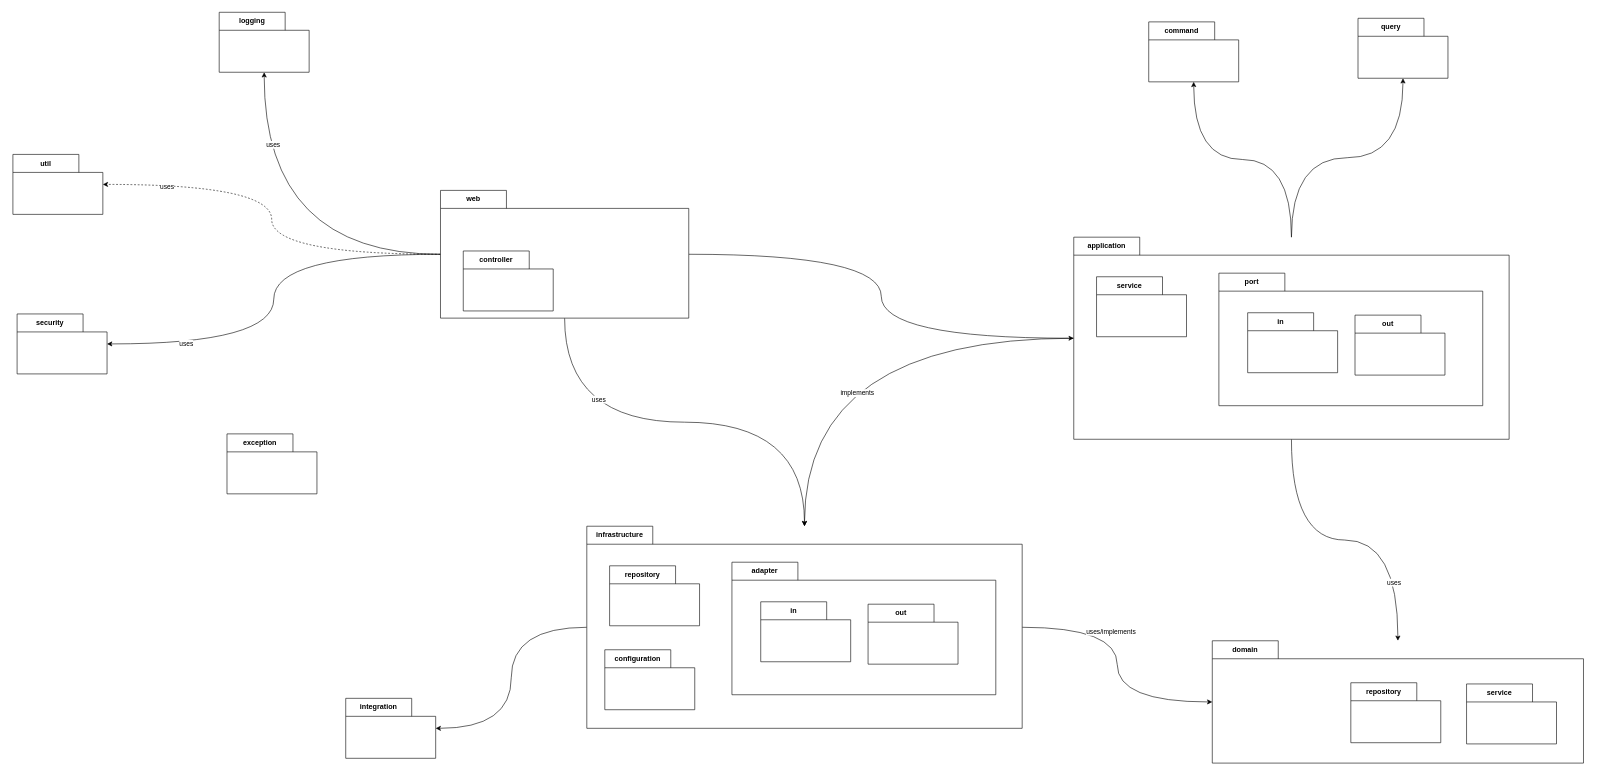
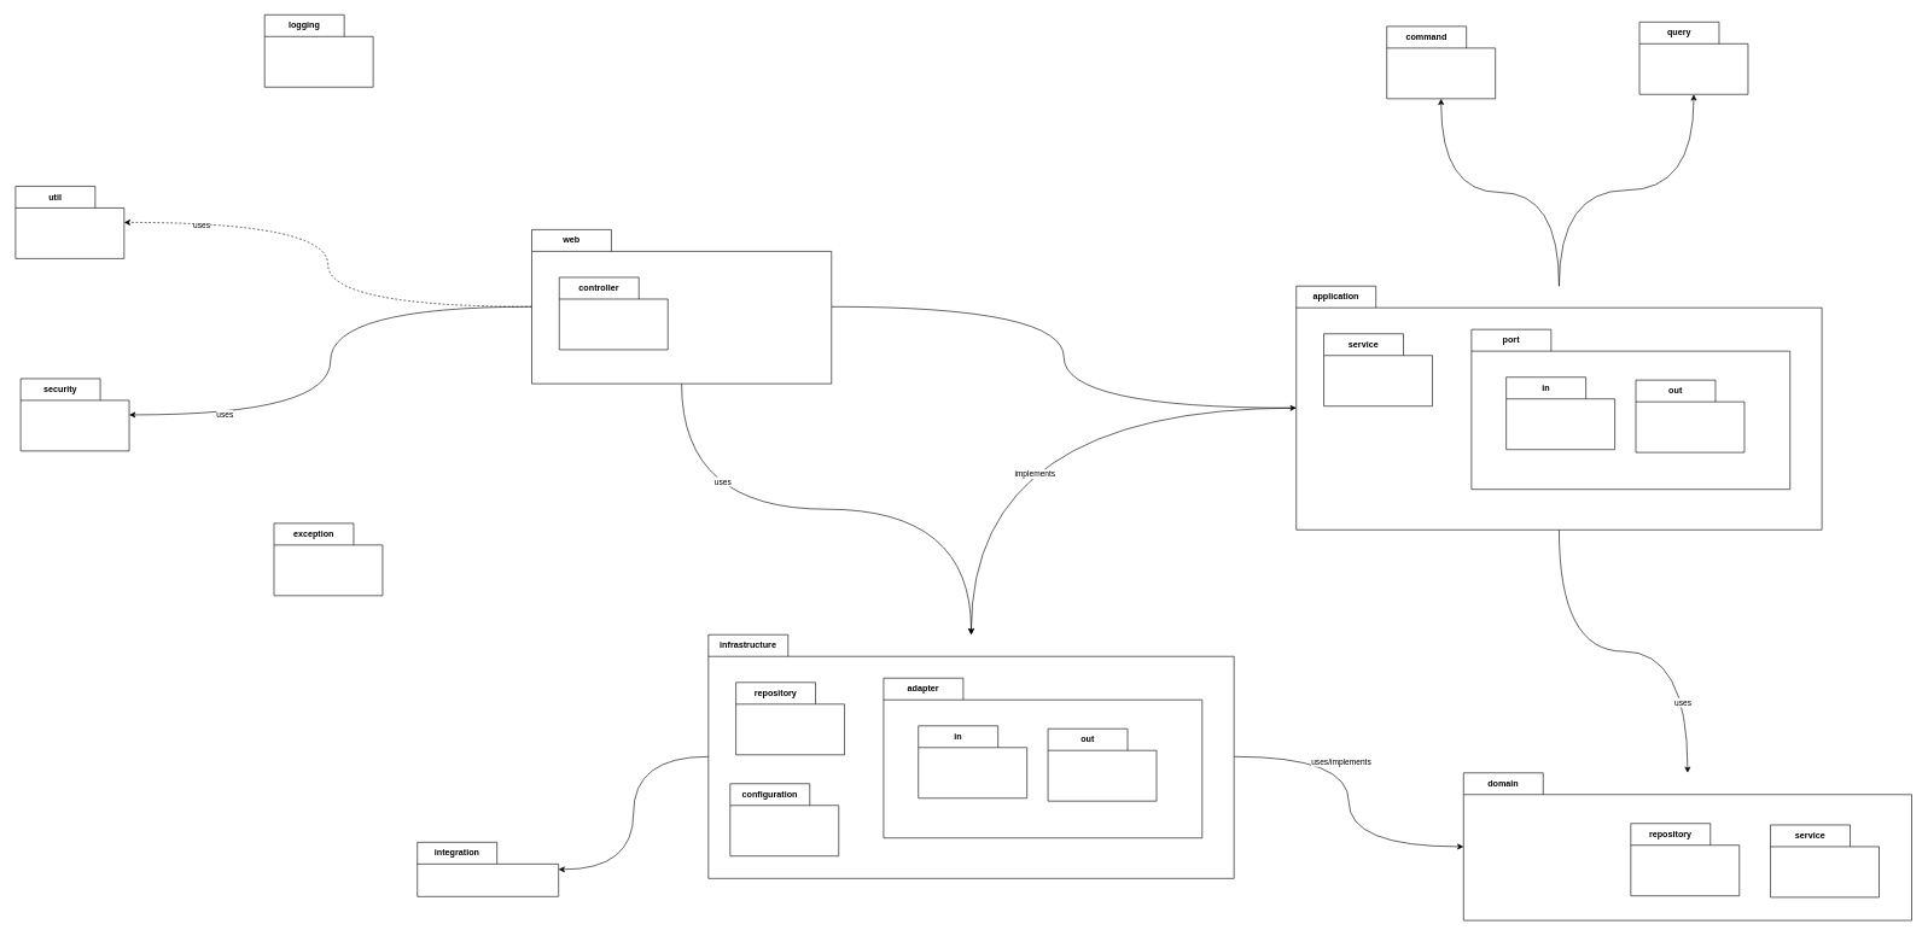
  <mxCell id="0" />
  <mxCell id="1" parent="0" />
  <mxCell id="2" style="edgeStyle=orthogonalEdgeStyle;rounded=0;orthogonalLoop=1;jettySize=auto;html=1;curved=1;" edge="1" parent="1" source="8" target="13"><mxGeometry relative="1" as="geometry" /></mxCell>
  <mxCell id="3" value="uses" style="edgeLabel;html=1;align=center;verticalAlign=middle;resizable=0;points=[];" vertex="1" connectable="0" parent="2"><mxGeometry x="0.317" y="-70" relative="1" as="geometry"><mxPoint as="offset" /></mxGeometry></mxCell>
  <mxCell id="4" style="edgeStyle=orthogonalEdgeStyle;rounded=0;orthogonalLoop=1;jettySize=auto;html=1;curved=1;" edge="1" parent="1" source="8" target="19"><mxGeometry relative="1" as="geometry" /></mxCell>
  <mxCell id="5" value="implements" style="edgeLabel;html=1;align=center;verticalAlign=middle;resizable=0;points=[];" vertex="1" connectable="0" parent="4"><mxGeometry x="0.416" y="87" relative="1" as="geometry"><mxPoint as="offset" /></mxGeometry></mxCell>
  <mxCell id="6" style="edgeStyle=orthogonalEdgeStyle;rounded=0;orthogonalLoop=1;jettySize=auto;html=1;curved=1;" edge="1" parent="1" source="8" target="40"><mxGeometry relative="1" as="geometry" /></mxCell>
  <mxCell id="7" style="edgeStyle=orthogonalEdgeStyle;rounded=0;orthogonalLoop=1;jettySize=auto;html=1;curved=1;" edge="1" parent="1" source="8" target="41"><mxGeometry relative="1" as="geometry" /></mxCell>
  <mxCell id="8" value="application" style="shape=folder;fontStyle=1;tabWidth=110;tabHeight=30;tabPosition=left;html=1;boundedLbl=1;labelInHeader=1;container=1;collapsible=0;recursiveResize=0;whiteSpace=wrap;" parent="1" vertex="1"><mxGeometry x="1789" y="395" width="726" height="337" as="geometry" /></mxCell>
  <mxCell id="9" value="service" style="shape=folder;fontStyle=1;tabWidth=110;tabHeight=30;tabPosition=left;html=1;boundedLbl=1;labelInHeader=1;container=1;collapsible=0;recursiveResize=0;whiteSpace=wrap;" parent="8" vertex="1"><mxGeometry x="38" y="66" width="150" height="100" as="geometry" /></mxCell>
  <mxCell id="10" value="port" style="shape=folder;fontStyle=1;tabWidth=110;tabHeight=30;tabPosition=left;html=1;boundedLbl=1;labelInHeader=1;container=1;collapsible=0;recursiveResize=0;whiteSpace=wrap;" parent="8" vertex="1"><mxGeometry x="242" y="60" width="440" height="221" as="geometry" /></mxCell>
  <mxCell id="11" value="in" style="shape=folder;fontStyle=1;tabWidth=110;tabHeight=30;tabPosition=left;html=1;boundedLbl=1;labelInHeader=1;container=1;collapsible=0;recursiveResize=0;whiteSpace=wrap;" parent="10" vertex="1"><mxGeometry x="48" y="66" width="150" height="100" as="geometry" /></mxCell>
  <mxCell id="12" value="out" style="shape=folder;fontStyle=1;tabWidth=110;tabHeight=30;tabPosition=left;html=1;boundedLbl=1;labelInHeader=1;container=1;collapsible=0;recursiveResize=0;whiteSpace=wrap;" parent="10" vertex="1"><mxGeometry x="227" y="70" width="150" height="100" as="geometry" /></mxCell>
  <mxCell id="13" value="domain" style="shape=folder;fontStyle=1;tabWidth=110;tabHeight=30;tabPosition=left;html=1;boundedLbl=1;labelInHeader=1;container=1;collapsible=0;recursiveResize=0;whiteSpace=wrap;" parent="1" vertex="1"><mxGeometry x="2020" y="1068" width="619" height="204" as="geometry" /></mxCell>
  <mxCell id="14" value="repository" style="shape=folder;fontStyle=1;tabWidth=110;tabHeight=30;tabPosition=left;html=1;boundedLbl=1;labelInHeader=1;container=1;collapsible=0;recursiveResize=0;whiteSpace=wrap;" parent="13" vertex="1"><mxGeometry x="231" y="70" width="150" height="100" as="geometry" /></mxCell>
  <mxCell id="15" value="service" style="shape=folder;fontStyle=1;tabWidth=110;tabHeight=30;tabPosition=left;html=1;boundedLbl=1;labelInHeader=1;container=1;collapsible=0;recursiveResize=0;whiteSpace=wrap;" parent="13" vertex="1"><mxGeometry x="424" y="72" width="150" height="100" as="geometry" /></mxCell>
  <mxCell id="16" style="edgeStyle=orthogonalEdgeStyle;rounded=0;orthogonalLoop=1;jettySize=auto;html=1;curved=1;" edge="1" parent="1" source="19" target="13"><mxGeometry relative="1" as="geometry" /></mxCell>
  <mxCell id="17" value="uses/implements" style="edgeLabel;html=1;align=center;verticalAlign=middle;resizable=0;points=[];" vertex="1" connectable="0" parent="16"><mxGeometry x="-0.333" y="-7" relative="1" as="geometry"><mxPoint as="offset" /></mxGeometry></mxCell>
  <mxCell id="18" style="edgeStyle=orthogonalEdgeStyle;rounded=0;orthogonalLoop=1;jettySize=auto;html=1;curved=1;" edge="1" parent="1" source="19" target="42"><mxGeometry relative="1" as="geometry" /></mxCell>
  <mxCell id="19" value="infrastructure" style="shape=folder;fontStyle=1;tabWidth=110;tabHeight=30;tabPosition=left;html=1;boundedLbl=1;labelInHeader=1;container=1;collapsible=0;recursiveResize=0;whiteSpace=wrap;" parent="1" vertex="1"><mxGeometry x="977" y="877" width="726" height="337" as="geometry" /></mxCell>
  <mxCell id="20" value="repository" style="shape=folder;fontStyle=1;tabWidth=110;tabHeight=30;tabPosition=left;html=1;boundedLbl=1;labelInHeader=1;container=1;collapsible=0;recursiveResize=0;whiteSpace=wrap;" parent="19" vertex="1"><mxGeometry x="38" y="66" width="150" height="100" as="geometry" /></mxCell>
  <mxCell id="21" value="adapter" style="shape=folder;fontStyle=1;tabWidth=110;tabHeight=30;tabPosition=left;html=1;boundedLbl=1;labelInHeader=1;container=1;collapsible=0;recursiveResize=0;whiteSpace=wrap;" parent="19" vertex="1"><mxGeometry x="242" y="60" width="440" height="221" as="geometry" /></mxCell>
  <mxCell id="22" value="in" style="shape=folder;fontStyle=1;tabWidth=110;tabHeight=30;tabPosition=left;html=1;boundedLbl=1;labelInHeader=1;container=1;collapsible=0;recursiveResize=0;whiteSpace=wrap;" parent="21" vertex="1"><mxGeometry x="48" y="66" width="150" height="100" as="geometry" /></mxCell>
  <mxCell id="23" value="out" style="shape=folder;fontStyle=1;tabWidth=110;tabHeight=30;tabPosition=left;html=1;boundedLbl=1;labelInHeader=1;container=1;collapsible=0;recursiveResize=0;whiteSpace=wrap;" parent="21" vertex="1"><mxGeometry x="227" y="70" width="150" height="100" as="geometry" /></mxCell>
  <mxCell id="24" value="configuration" style="shape=folder;fontStyle=1;tabWidth=110;tabHeight=30;tabPosition=left;html=1;boundedLbl=1;labelInHeader=1;container=1;collapsible=0;recursiveResize=0;whiteSpace=wrap;" parent="19" vertex="1"><mxGeometry x="30" y="206" width="150" height="100" as="geometry" /></mxCell>
  <mxCell id="25" style="edgeStyle=orthogonalEdgeStyle;rounded=0;orthogonalLoop=1;jettySize=auto;html=1;curved=1;" edge="1" parent="1" source="34" target="8"><mxGeometry relative="1" as="geometry" /></mxCell>
  <mxCell id="26" style="edgeStyle=orthogonalEdgeStyle;rounded=0;orthogonalLoop=1;jettySize=auto;html=1;curved=1;" edge="1" parent="1" source="34" target="19"><mxGeometry relative="1" as="geometry" /></mxCell>
  <mxCell id="27" value="uses" style="edgeLabel;html=1;align=center;verticalAlign=middle;resizable=0;points=[];" vertex="1" connectable="0" parent="26"><mxGeometry x="-0.383" y="38" relative="1" as="geometry"><mxPoint as="offset" /></mxGeometry></mxCell>
  <mxCell id="28" style="edgeStyle=orthogonalEdgeStyle;rounded=0;orthogonalLoop=1;jettySize=auto;html=1;curved=1;" edge="1" parent="1" source="34" target="36"><mxGeometry relative="1" as="geometry" /></mxCell>
  <mxCell id="29" value="uses" style="edgeLabel;html=1;align=center;verticalAlign=middle;resizable=0;points=[];" vertex="1" connectable="0" parent="28"><mxGeometry x="0.628" y="-1" relative="1" as="geometry"><mxPoint as="offset" /></mxGeometry></mxCell>
  <mxCell id="30" style="edgeStyle=orthogonalEdgeStyle;rounded=0;orthogonalLoop=1;jettySize=auto;html=1;curved=1;dashed=1;" edge="1" parent="1" source="34" target="37"><mxGeometry relative="1" as="geometry" /></mxCell>
  <mxCell id="31" value="uses" style="edgeLabel;html=1;align=center;verticalAlign=middle;resizable=0;points=[];" vertex="1" connectable="0" parent="30"><mxGeometry x="0.687" y="3" relative="1" as="geometry"><mxPoint as="offset" /></mxGeometry></mxCell>
- <mxCell id="32" style="edgeStyle=orthogonalEdgeStyle;rounded=0;orthogonalLoop=1;jettySize=auto;html=1;curved=1;" edge="1" parent="1" source="34" target="39"><mxGeometry relative="1" as="geometry" /></mxCell>
- <mxCell id="33" value="uses" style="edgeLabel;html=1;align=center;verticalAlign=middle;resizable=0;points=[];" vertex="1" connectable="0" parent="32"><mxGeometry x="0.594" y="-14" relative="1" as="geometry"><mxPoint y="-1" as="offset" /></mxGeometry></mxCell>
  <mxCell id="34" value="web" style="shape=folder;fontStyle=1;tabWidth=110;tabHeight=30;tabPosition=left;html=1;boundedLbl=1;labelInHeader=1;container=1;collapsible=0;recursiveResize=0;whiteSpace=wrap;" parent="1" vertex="1"><mxGeometry x="733" y="317" width="414" height="213" as="geometry" /></mxCell>
- <mxCell id="35" value="controller" style="shape=folder;fontStyle=1;tabWidth=110;tabHeight=30;tabPosition=left;html=1;boundedLbl=1;labelInHeader=1;container=1;collapsible=0;recursiveResize=0;whiteSpace=wrap;" parent="34" vertex="1"><mxGeometry x="38" y="101" width="150" height="100" as="geometry" /></mxCell>
+ <mxCell id="35" value="controller" style="shape=folder;fontStyle=1;tabWidth=110;tabHeight=30;tabPosition=left;html=1;boundedLbl=1;labelInHeader=1;container=1;collapsible=0;recursiveResize=0;whiteSpace=wrap;" parent="34" vertex="1"><mxGeometry x="38" y="66" width="150" height="100" as="geometry" /></mxCell>
  <mxCell id="36" value="security" style="shape=folder;fontStyle=1;tabWidth=110;tabHeight=30;tabPosition=left;html=1;boundedLbl=1;labelInHeader=1;container=1;collapsible=0;recursiveResize=0;whiteSpace=wrap;" vertex="1" parent="1"><mxGeometry x="27" y="523" width="150" height="100" as="geometry" /></mxCell>
  <mxCell id="37" value="util" style="shape=folder;fontStyle=1;tabWidth=110;tabHeight=30;tabPosition=left;html=1;boundedLbl=1;labelInHeader=1;container=1;collapsible=0;recursiveResize=0;whiteSpace=wrap;" vertex="1" parent="1"><mxGeometry x="20" y="257" width="150" height="100" as="geometry" /></mxCell>
  <mxCell id="38" value="exception" style="shape=folder;fontStyle=1;tabWidth=110;tabHeight=30;tabPosition=left;html=1;boundedLbl=1;labelInHeader=1;container=1;collapsible=0;recursiveResize=0;whiteSpace=wrap;" vertex="1" parent="1"><mxGeometry x="377" y="723" width="150" height="100" as="geometry" /></mxCell>
  <mxCell id="39" value="logging" style="shape=folder;fontStyle=1;tabWidth=110;tabHeight=30;tabPosition=left;html=1;boundedLbl=1;labelInHeader=1;container=1;collapsible=0;recursiveResize=0;whiteSpace=wrap;" vertex="1" parent="1"><mxGeometry x="364" y="20" width="150" height="100" as="geometry" /></mxCell>
  <mxCell id="40" value="command" style="shape=folder;fontStyle=1;tabWidth=110;tabHeight=30;tabPosition=left;html=1;boundedLbl=1;labelInHeader=1;container=1;collapsible=0;recursiveResize=0;whiteSpace=wrap;" vertex="1" parent="1"><mxGeometry x="1914" y="36" width="150" height="100" as="geometry" /></mxCell>
  <mxCell id="41" value="query" style="shape=folder;fontStyle=1;tabWidth=110;tabHeight=30;tabPosition=left;html=1;boundedLbl=1;labelInHeader=1;container=1;collapsible=0;recursiveResize=0;whiteSpace=wrap;" vertex="1" parent="1"><mxGeometry x="2263" y="30" width="150" height="100" as="geometry" /></mxCell>
- <mxCell id="42" value="integration" style="shape=folder;fontStyle=1;tabWidth=110;tabHeight=30;tabPosition=left;html=1;boundedLbl=1;labelInHeader=1;container=1;collapsible=0;recursiveResize=0;whiteSpace=wrap;" vertex="1" parent="1"><mxGeometry x="575" y="1164" width="150" height="100" as="geometry" /></mxCell>
+ <mxCell id="42" value="integration" style="shape=folder;fontStyle=1;tabWidth=110;tabHeight=30;tabPosition=left;html=1;boundedLbl=1;labelInHeader=1;container=1;collapsible=0;recursiveResize=0;whiteSpace=wrap;" vertex="1" parent="1"><mxGeometry x="575" y="1164" width="195" height="75" as="geometry" /></mxCell>
